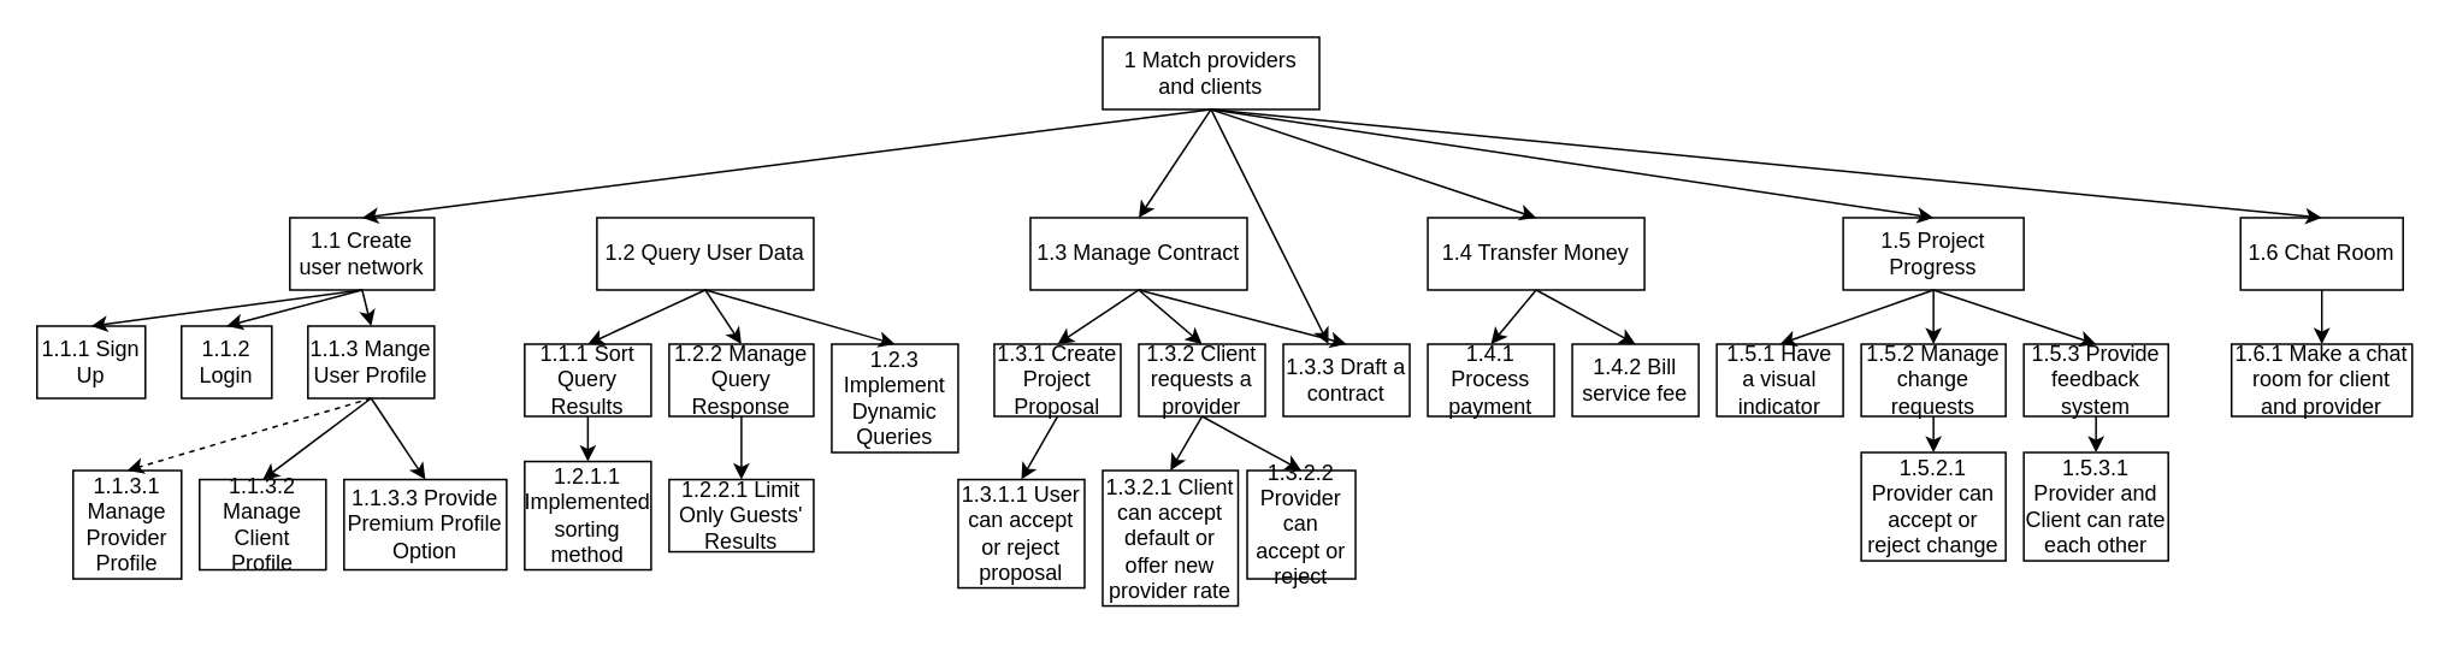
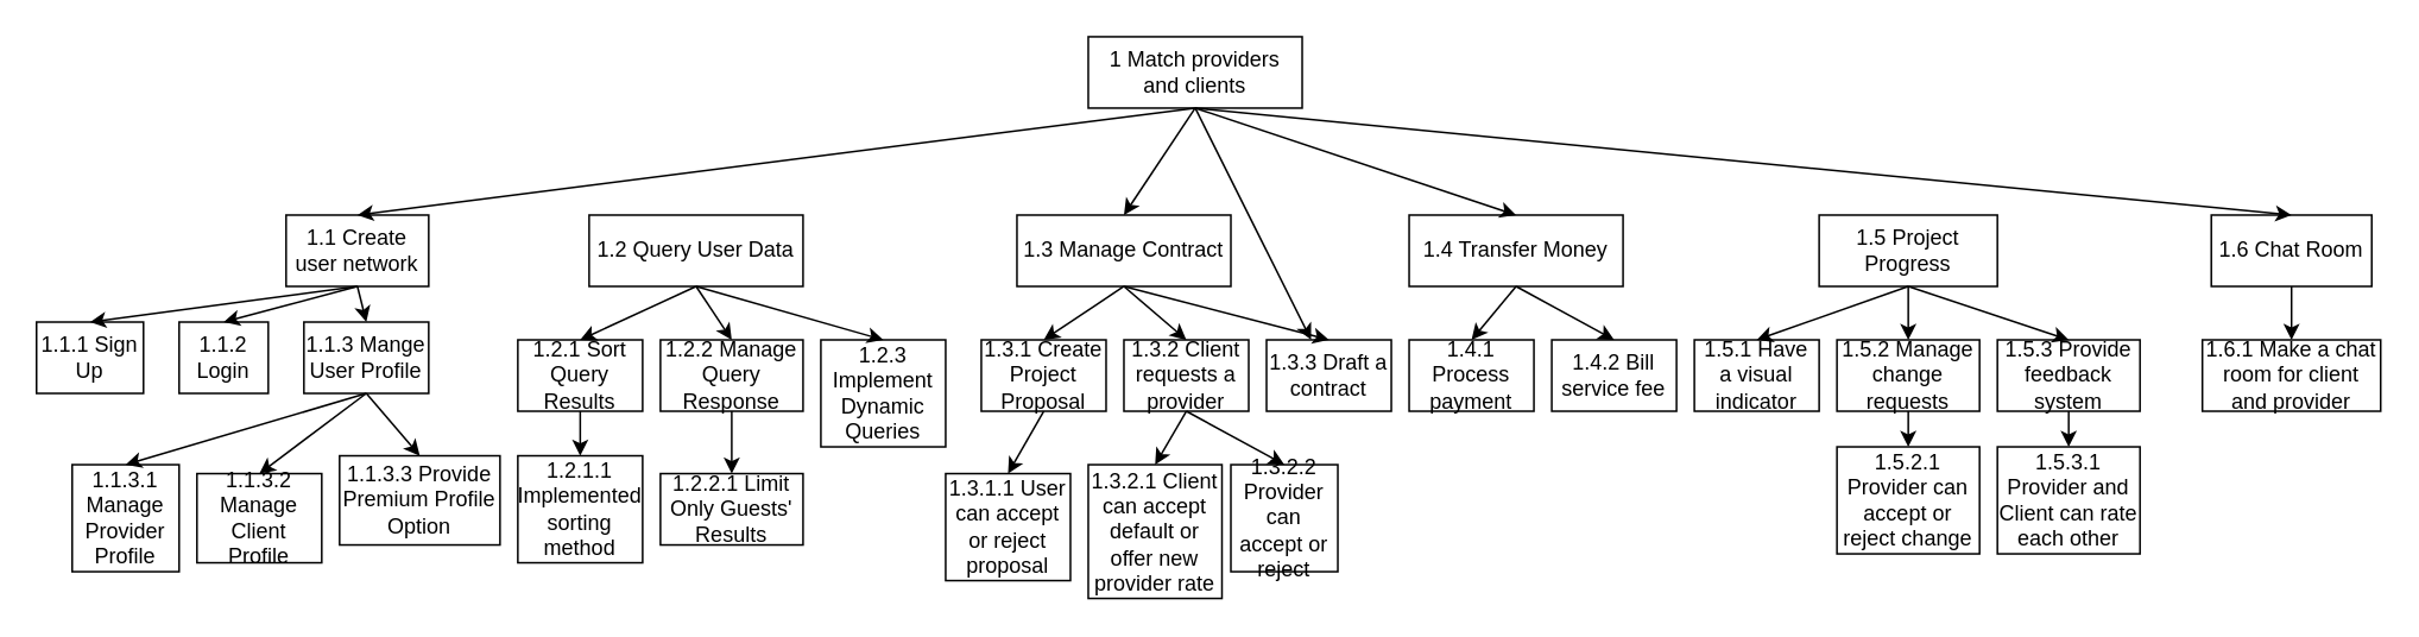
  <mxCell id="0" />
  <mxCell id="1" parent="0" />
  <mxCell id="2" value="1 Match providers and clients" style="rounded=0;whiteSpace=wrap;html=1;" vertex="1" parent="1"><mxGeometry x="610" y="20" width="120" height="40" as="geometry" /></mxCell>
  <mxCell id="3" value="1.1 Create user network" style="rounded=0;whiteSpace=wrap;html=1;" vertex="1" parent="1"><mxGeometry x="160" y="120" width="80" height="40" as="geometry" /></mxCell>
  <mxCell id="4" value="1.2 Query User Data" style="rounded=0;whiteSpace=wrap;html=1;" vertex="1" parent="1"><mxGeometry x="330" y="120" width="120" height="40" as="geometry" /></mxCell>
  <mxCell id="5" value="1.3 Manage Contract" style="rounded=0;whiteSpace=wrap;html=1;" vertex="1" parent="1"><mxGeometry x="570" y="120" width="120" height="40" as="geometry" /></mxCell>
  <mxCell id="6" value="1.4 Transfer Money" style="rounded=0;whiteSpace=wrap;html=1;" vertex="1" parent="1"><mxGeometry x="790" y="120" width="120" height="40" as="geometry" /></mxCell>
  <mxCell id="7" value="1.5 Project Progress" style="rounded=0;whiteSpace=wrap;html=1;" vertex="1" parent="1"><mxGeometry x="1020" y="120" width="100" height="40" as="geometry" /></mxCell>
  <mxCell id="8" value="" style="endArrow=classic;html=1;rounded=0;exitX=0.5;exitY=1;exitDx=0;exitDy=0;entryX=0.5;entryY=0;entryDx=0;entryDy=0;" edge="1" parent="1" source="2" target="3"><mxGeometry width="50" height="50" relative="1" as="geometry"><mxPoint x="640" y="180" as="sourcePoint" /><mxPoint x="690" y="130" as="targetPoint" /></mxGeometry></mxCell>
  <mxCell id="9" value="" style="endArrow=classic;html=1;rounded=0;exitX=0.5;exitY=1;exitDx=0;exitDy=0;" edge="1" parent="1" source="2" target="47"><mxGeometry width="50" height="50" relative="1" as="geometry"><mxPoint x="580" y="50" as="sourcePoint" /><mxPoint x="690" y="130" as="targetPoint" /></mxGeometry></mxCell>
  <mxCell id="10" value="" style="endArrow=classic;html=1;rounded=0;exitX=0.5;exitY=1;exitDx=0;exitDy=0;entryX=0.5;entryY=0;entryDx=0;entryDy=0;" edge="1" parent="1" source="2" target="5"><mxGeometry width="50" height="50" relative="1" as="geometry"><mxPoint x="600" y="140" as="sourcePoint" /><mxPoint x="650" y="90" as="targetPoint" /></mxGeometry></mxCell>
  <mxCell id="11" value="" style="endArrow=classic;html=1;rounded=0;exitX=0.5;exitY=1;exitDx=0;exitDy=0;entryX=0.5;entryY=0;entryDx=0;entryDy=0;" edge="1" parent="1" source="2" target="6"><mxGeometry width="50" height="50" relative="1" as="geometry"><mxPoint x="600" y="140" as="sourcePoint" /><mxPoint x="650" y="90" as="targetPoint" /></mxGeometry></mxCell>
- <mxCell id="12" value="" style="endArrow=classic;html=1;rounded=0;exitX=0.5;exitY=1;exitDx=0;exitDy=0;entryX=0.5;entryY=0;entryDx=0;entryDy=0;" edge="1" parent="1" source="2" target="7"><mxGeometry width="50" height="50" relative="1" as="geometry"><mxPoint x="750" y="150" as="sourcePoint" /><mxPoint x="800" y="100" as="targetPoint" /></mxGeometry></mxCell>
  <mxCell id="13" value="&lt;div&gt;1.6 Chat Room&lt;/div&gt;" style="rounded=0;whiteSpace=wrap;html=1;" vertex="1" parent="1"><mxGeometry x="1240" y="120" width="90" height="40" as="geometry" /></mxCell>
  <mxCell id="14" value="" style="endArrow=classic;html=1;rounded=0;exitX=0.5;exitY=1;exitDx=0;exitDy=0;entryX=0.5;entryY=0;entryDx=0;entryDy=0;" edge="1" parent="1" source="2" target="13"><mxGeometry width="50" height="50" relative="1" as="geometry"><mxPoint x="720" y="100" as="sourcePoint" /><mxPoint x="770" y="50" as="targetPoint" /></mxGeometry></mxCell>
  <mxCell id="15" value="1.1.1 Sign Up" style="rounded=0;whiteSpace=wrap;html=1;" vertex="1" parent="1"><mxGeometry x="20" y="180" width="60" height="40" as="geometry" /></mxCell>
  <mxCell id="16" value="1.1.2 Login" style="rounded=0;whiteSpace=wrap;html=1;" vertex="1" parent="1"><mxGeometry x="100" y="180" width="50" height="40" as="geometry" /></mxCell>
  <mxCell id="17" value="1.1.3 Mange User Profile" style="rounded=0;whiteSpace=wrap;html=1;" vertex="1" parent="1"><mxGeometry x="170" y="180" width="70" height="40" as="geometry" /></mxCell>
  <mxCell id="18" value="1.1.3.1 Manage Provider Profile" style="rounded=0;whiteSpace=wrap;html=1;" vertex="1" parent="1"><mxGeometry x="40" y="260" width="60" height="60" as="geometry" /></mxCell>
  <mxCell id="19" value="1.1.3.2 Manage Client Profile" style="rounded=0;whiteSpace=wrap;html=1;" vertex="1" parent="1"><mxGeometry x="110" y="265" width="70" height="50" as="geometry" /></mxCell>
- <mxCell id="20" value="1.1.3.3 Provide Premium Profile Option" style="rounded=0;whiteSpace=wrap;html=1;" vertex="1" parent="1"><mxGeometry x="190" y="265" width="90" height="50" as="geometry" /></mxCell>
- <mxCell id="21" value="" style="endArrow=classic;html=1;rounded=0;exitX=0.5;exitY=1;exitDx=0;exitDy=0;entryX=0.5;entryY=0;entryDx=0;entryDy=0;dashed=1;" edge="1" parent="1" source="17" target="18"><mxGeometry width="50" height="50" relative="1" as="geometry"><mxPoint x="460" y="220" as="sourcePoint" /><mxPoint x="510" y="170" as="targetPoint" /></mxGeometry></mxCell>
+ <mxCell id="20" value="1.1.3.3 Provide Premium Profile Option" style="rounded=0;whiteSpace=wrap;html=1;" vertex="1" parent="1"><mxGeometry x="190" y="255" width="90" height="50" as="geometry" /></mxCell>
+ <mxCell id="21" value="" style="endArrow=classic;html=1;rounded=0;exitX=0.5;exitY=1;exitDx=0;exitDy=0;entryX=0.5;entryY=0;entryDx=0;entryDy=0;" edge="1" parent="1" source="17" target="18"><mxGeometry width="50" height="50" relative="1" as="geometry"><mxPoint x="460" y="220" as="sourcePoint" /><mxPoint x="510" y="170" as="targetPoint" /></mxGeometry></mxCell>
  <mxCell id="22" value="" style="endArrow=classic;html=1;rounded=0;exitX=0.5;exitY=1;exitDx=0;exitDy=0;entryX=0.5;entryY=0;entryDx=0;entryDy=0;" edge="1" parent="1" source="17" target="19"><mxGeometry width="50" height="50" relative="1" as="geometry"><mxPoint x="460" y="220" as="sourcePoint" /><mxPoint x="510" y="170" as="targetPoint" /></mxGeometry></mxCell>
  <mxCell id="23" value="" style="endArrow=classic;html=1;rounded=0;exitX=0.5;exitY=1;exitDx=0;exitDy=0;entryX=0.5;entryY=0;entryDx=0;entryDy=0;" edge="1" parent="1" source="17" target="20"><mxGeometry width="50" height="50" relative="1" as="geometry"><mxPoint x="460" y="220" as="sourcePoint" /><mxPoint x="510" y="170" as="targetPoint" /></mxGeometry></mxCell>
- <mxCell id="24" value="1.1.1 Sort Query Results" style="rounded=0;whiteSpace=wrap;html=1;" vertex="1" parent="1"><mxGeometry x="290" y="190" width="70" height="40" as="geometry" /></mxCell>
+ <mxCell id="24" value="1.2.1 Sort Query Results" style="rounded=0;whiteSpace=wrap;html=1;" vertex="1" parent="1"><mxGeometry x="290" y="190" width="70" height="40" as="geometry" /></mxCell>
  <mxCell id="25" value="1.2.1.1 Implemented sorting method" style="rounded=0;whiteSpace=wrap;html=1;" vertex="1" parent="1"><mxGeometry x="290" y="255" width="70" height="60" as="geometry" /></mxCell>
  <mxCell id="26" value="1.2.2 Manage Query Response" style="rounded=0;whiteSpace=wrap;html=1;" vertex="1" parent="1"><mxGeometry x="370" y="190" width="80" height="40" as="geometry" /></mxCell>
  <mxCell id="27" value="" style="endArrow=classic;html=1;rounded=0;exitX=0.5;exitY=1;exitDx=0;exitDy=0;entryX=0.5;entryY=0;entryDx=0;entryDy=0;" edge="1" parent="1" source="4" target="24"><mxGeometry width="50" height="50" relative="1" as="geometry"><mxPoint x="500" y="230" as="sourcePoint" /><mxPoint x="550" y="180" as="targetPoint" /></mxGeometry></mxCell>
  <mxCell id="28" value="" style="endArrow=classic;html=1;rounded=0;exitX=0.5;exitY=1;exitDx=0;exitDy=0;entryX=0.5;entryY=0;entryDx=0;entryDy=0;" edge="1" parent="1" source="24" target="25"><mxGeometry width="50" height="50" relative="1" as="geometry"><mxPoint x="500" y="230" as="sourcePoint" /><mxPoint x="550" y="180" as="targetPoint" /></mxGeometry></mxCell>
  <mxCell id="29" value="" style="endArrow=classic;html=1;rounded=0;exitX=0.5;exitY=1;exitDx=0;exitDy=0;entryX=0.5;entryY=0;entryDx=0;entryDy=0;" edge="1" parent="1" source="4" target="26"><mxGeometry width="50" height="50" relative="1" as="geometry"><mxPoint x="500" y="230" as="sourcePoint" /><mxPoint x="550" y="180" as="targetPoint" /></mxGeometry></mxCell>
  <mxCell id="30" value="1.2.2.1 Limit Only Guests' Results" style="rounded=0;whiteSpace=wrap;html=1;" vertex="1" parent="1"><mxGeometry x="370" y="265" width="80" height="40" as="geometry" /></mxCell>
  <mxCell id="31" value="" style="endArrow=classic;html=1;rounded=0;exitX=0.5;exitY=1;exitDx=0;exitDy=0;entryX=0.5;entryY=0;entryDx=0;entryDy=0;" edge="1" parent="1" source="26" target="30"><mxGeometry width="50" height="50" relative="1" as="geometry"><mxPoint x="520" y="230" as="sourcePoint" /><mxPoint x="570" y="180" as="targetPoint" /></mxGeometry></mxCell>
  <mxCell id="32" value="1.2.3 Implement Dynamic Queries" style="rounded=0;whiteSpace=wrap;html=1;" vertex="1" parent="1"><mxGeometry x="460" y="190" width="70" height="60" as="geometry" /></mxCell>
  <mxCell id="33" value="" style="endArrow=classic;html=1;rounded=0;exitX=0.5;exitY=1;exitDx=0;exitDy=0;entryX=0.5;entryY=0;entryDx=0;entryDy=0;" edge="1" parent="1" source="4" target="32"><mxGeometry width="50" height="50" relative="1" as="geometry"><mxPoint x="570" y="230" as="sourcePoint" /><mxPoint x="620" y="180" as="targetPoint" /></mxGeometry></mxCell>
  <mxCell id="34" value="" style="endArrow=classic;html=1;rounded=0;exitX=0.5;exitY=1;exitDx=0;exitDy=0;entryX=0.5;entryY=0;entryDx=0;entryDy=0;" edge="1" parent="1" source="3" target="15"><mxGeometry width="50" height="50" relative="1" as="geometry"><mxPoint x="370" y="220" as="sourcePoint" /><mxPoint x="420" y="170" as="targetPoint" /></mxGeometry></mxCell>
  <mxCell id="35" value="" style="endArrow=classic;html=1;rounded=0;exitX=0.5;exitY=1;exitDx=0;exitDy=0;entryX=0.5;entryY=0;entryDx=0;entryDy=0;" edge="1" parent="1" source="3" target="16"><mxGeometry width="50" height="50" relative="1" as="geometry"><mxPoint x="370" y="220" as="sourcePoint" /><mxPoint x="420" y="170" as="targetPoint" /></mxGeometry></mxCell>
  <mxCell id="36" value="" style="endArrow=classic;html=1;rounded=0;exitX=0.5;exitY=1;exitDx=0;exitDy=0;entryX=0.5;entryY=0;entryDx=0;entryDy=0;" edge="1" parent="1" source="3" target="17"><mxGeometry width="50" height="50" relative="1" as="geometry"><mxPoint x="370" y="220" as="sourcePoint" /><mxPoint x="420" y="170" as="targetPoint" /></mxGeometry></mxCell>
  <mxCell id="37" value="1.3.1 Create Project Proposal" style="rounded=0;whiteSpace=wrap;html=1;" vertex="1" parent="1"><mxGeometry x="550" y="190" width="70" height="40" as="geometry" /></mxCell>
  <mxCell id="38" value="1.3.1.1 User can accept or reject proposal" style="rounded=0;whiteSpace=wrap;html=1;" vertex="1" parent="1"><mxGeometry x="530" y="265" width="70" height="60" as="geometry" /></mxCell>
  <mxCell id="39" value="" style="endArrow=classic;html=1;rounded=0;exitX=0.5;exitY=1;exitDx=0;exitDy=0;entryX=0.5;entryY=0;entryDx=0;entryDy=0;" edge="1" parent="1" source="5" target="37"><mxGeometry width="50" height="50" relative="1" as="geometry"><mxPoint x="630" y="220" as="sourcePoint" /><mxPoint x="680" y="170" as="targetPoint" /></mxGeometry></mxCell>
  <mxCell id="40" value="" style="endArrow=classic;html=1;rounded=0;exitX=0.5;exitY=1;exitDx=0;exitDy=0;entryX=0.5;entryY=0;entryDx=0;entryDy=0;" edge="1" parent="1" source="37" target="38"><mxGeometry width="50" height="50" relative="1" as="geometry"><mxPoint x="630" y="220" as="sourcePoint" /><mxPoint x="680" y="170" as="targetPoint" /></mxGeometry></mxCell>
  <mxCell id="41" value="1.3.2 Client requests a provider" style="rounded=0;whiteSpace=wrap;html=1;" vertex="1" parent="1"><mxGeometry x="630" y="190" width="70" height="40" as="geometry" /></mxCell>
  <mxCell id="42" value="" style="endArrow=classic;html=1;rounded=0;exitX=0.5;exitY=1;exitDx=0;exitDy=0;entryX=0.5;entryY=0;entryDx=0;entryDy=0;" edge="1" parent="1" source="5" target="41"><mxGeometry width="50" height="50" relative="1" as="geometry"><mxPoint x="620" y="170" as="sourcePoint" /><mxPoint x="595" y="200" as="targetPoint" /></mxGeometry></mxCell>
  <mxCell id="43" value="1.3.2.1 Client can accept default or offer new provider rate" style="rounded=0;whiteSpace=wrap;html=1;" vertex="1" parent="1"><mxGeometry x="610" y="260" width="75" height="75" as="geometry" /></mxCell>
  <mxCell id="44" value="" style="endArrow=classic;html=1;rounded=0;exitX=0.5;exitY=1;exitDx=0;exitDy=0;entryX=0.5;entryY=0;entryDx=0;entryDy=0;" edge="1" parent="1" source="41" target="43"><mxGeometry width="50" height="50" relative="1" as="geometry"><mxPoint x="620" y="170" as="sourcePoint" /><mxPoint x="675" y="200" as="targetPoint" /></mxGeometry></mxCell>
  <mxCell id="45" value="1.3.2.2 Provider can accept or reject" style="rounded=0;whiteSpace=wrap;html=1;" vertex="1" parent="1"><mxGeometry x="690" y="260" width="60" height="60" as="geometry" /></mxCell>
  <mxCell id="46" value="" style="endArrow=classic;html=1;rounded=0;exitX=0.5;exitY=1;exitDx=0;exitDy=0;entryX=0.5;entryY=0;entryDx=0;entryDy=0;" edge="1" parent="1" source="41" target="45"><mxGeometry width="50" height="50" relative="1" as="geometry"><mxPoint x="630" y="220" as="sourcePoint" /><mxPoint x="680" y="170" as="targetPoint" /></mxGeometry></mxCell>
  <mxCell id="47" value="1.3.3 Draft a contract" style="rounded=0;whiteSpace=wrap;html=1;" vertex="1" parent="1"><mxGeometry x="710" y="190" width="70" height="40" as="geometry" /></mxCell>
  <mxCell id="48" value="" style="endArrow=classic;html=1;rounded=0;exitX=0.5;exitY=1;exitDx=0;exitDy=0;entryX=0.5;entryY=0;entryDx=0;entryDy=0;" edge="1" parent="1" source="5" target="47"><mxGeometry width="50" height="50" relative="1" as="geometry"><mxPoint x="605" y="250" as="sourcePoint" /><mxPoint x="585" y="285" as="targetPoint" /></mxGeometry></mxCell>
  <mxCell id="49" value="1.4.1 Process payment" style="rounded=0;whiteSpace=wrap;html=1;" vertex="1" parent="1"><mxGeometry x="790" y="190" width="70" height="40" as="geometry" /></mxCell>
  <mxCell id="50" value="1.4.2 Bill service fee" style="rounded=0;whiteSpace=wrap;html=1;" vertex="1" parent="1"><mxGeometry x="870" y="190" width="70" height="40" as="geometry" /></mxCell>
  <mxCell id="51" value="" style="endArrow=classic;html=1;rounded=0;exitX=0.5;exitY=1;exitDx=0;exitDy=0;entryX=0.5;entryY=0;entryDx=0;entryDy=0;" edge="1" parent="1" source="6" target="49"><mxGeometry width="50" height="50" relative="1" as="geometry"><mxPoint x="880" y="180" as="sourcePoint" /><mxPoint x="930" y="130" as="targetPoint" /></mxGeometry></mxCell>
  <mxCell id="52" value="" style="endArrow=classic;html=1;rounded=0;exitX=0.5;exitY=1;exitDx=0;exitDy=0;entryX=0.5;entryY=0;entryDx=0;entryDy=0;" edge="1" parent="1" source="6" target="50"><mxGeometry width="50" height="50" relative="1" as="geometry"><mxPoint x="860" y="170" as="sourcePoint" /><mxPoint x="835" y="200" as="targetPoint" /></mxGeometry></mxCell>
  <mxCell id="53" value="1.5.1 Have a visual indicator" style="rounded=0;whiteSpace=wrap;html=1;" vertex="1" parent="1"><mxGeometry x="950" y="190" width="70" height="40" as="geometry" /></mxCell>
  <mxCell id="54" value="1.5.2 Manage change requests" style="rounded=0;whiteSpace=wrap;html=1;" vertex="1" parent="1"><mxGeometry x="1030" y="190" width="80" height="40" as="geometry" /></mxCell>
  <mxCell id="55" value="1.5.3 Provide feedback system" style="rounded=0;whiteSpace=wrap;html=1;" vertex="1" parent="1"><mxGeometry x="1120" y="190" width="80" height="40" as="geometry" /></mxCell>
  <mxCell id="56" value="1.6.1 Make a chat room for client and provider" style="rounded=0;whiteSpace=wrap;html=1;" vertex="1" parent="1"><mxGeometry x="1235" y="190" width="100" height="40" as="geometry" /></mxCell>
  <mxCell id="57" value="1.5.2.1 Provider can accept or reject change" style="rounded=0;whiteSpace=wrap;html=1;" vertex="1" parent="1"><mxGeometry x="1030" y="250" width="80" height="60" as="geometry" /></mxCell>
  <mxCell id="58" value="1.5.3.1 Provider and Client can rate each other" style="rounded=0;whiteSpace=wrap;html=1;" vertex="1" parent="1"><mxGeometry x="1120" y="250" width="80" height="60" as="geometry" /></mxCell>
  <mxCell id="59" value="" style="endArrow=classic;html=1;rounded=0;exitX=0.5;exitY=1;exitDx=0;exitDy=0;entryX=0.5;entryY=0;entryDx=0;entryDy=0;" edge="1" parent="1" source="7" target="53"><mxGeometry width="50" height="50" relative="1" as="geometry"><mxPoint x="920" y="180" as="sourcePoint" /><mxPoint x="970" y="130" as="targetPoint" /></mxGeometry></mxCell>
  <mxCell id="60" value="" style="endArrow=classic;html=1;rounded=0;exitX=0.5;exitY=1;exitDx=0;exitDy=0;entryX=0.5;entryY=0;entryDx=0;entryDy=0;" edge="1" parent="1" source="7" target="54"><mxGeometry width="50" height="50" relative="1" as="geometry"><mxPoint x="920" y="180" as="sourcePoint" /><mxPoint x="970" y="130" as="targetPoint" /></mxGeometry></mxCell>
  <mxCell id="61" value="" style="endArrow=classic;html=1;rounded=0;exitX=0.5;exitY=1;exitDx=0;exitDy=0;entryX=0.5;entryY=0;entryDx=0;entryDy=0;" edge="1" parent="1" source="7" target="55"><mxGeometry width="50" height="50" relative="1" as="geometry"><mxPoint x="920" y="180" as="sourcePoint" /><mxPoint x="970" y="130" as="targetPoint" /></mxGeometry></mxCell>
  <mxCell id="62" value="" style="endArrow=classic;html=1;rounded=0;exitX=0.5;exitY=1;exitDx=0;exitDy=0;entryX=0.5;entryY=0;entryDx=0;entryDy=0;" edge="1" parent="1" source="54" target="57"><mxGeometry width="50" height="50" relative="1" as="geometry"><mxPoint x="920" y="180" as="sourcePoint" /><mxPoint x="970" y="130" as="targetPoint" /></mxGeometry></mxCell>
  <mxCell id="63" value="" style="endArrow=classic;html=1;rounded=0;exitX=0.5;exitY=1;exitDx=0;exitDy=0;entryX=0.5;entryY=0;entryDx=0;entryDy=0;" edge="1" parent="1" source="55" target="58"><mxGeometry width="50" height="50" relative="1" as="geometry"><mxPoint x="920" y="180" as="sourcePoint" /><mxPoint x="970" y="130" as="targetPoint" /></mxGeometry></mxCell>
  <mxCell id="64" value="" style="endArrow=classic;html=1;rounded=0;exitX=0.5;exitY=1;exitDx=0;exitDy=0;entryX=0.5;entryY=0;entryDx=0;entryDy=0;" edge="1" parent="1" source="13" target="56"><mxGeometry width="50" height="50" relative="1" as="geometry"><mxPoint x="920" y="180" as="sourcePoint" /><mxPoint x="970" y="130" as="targetPoint" /></mxGeometry></mxCell>
